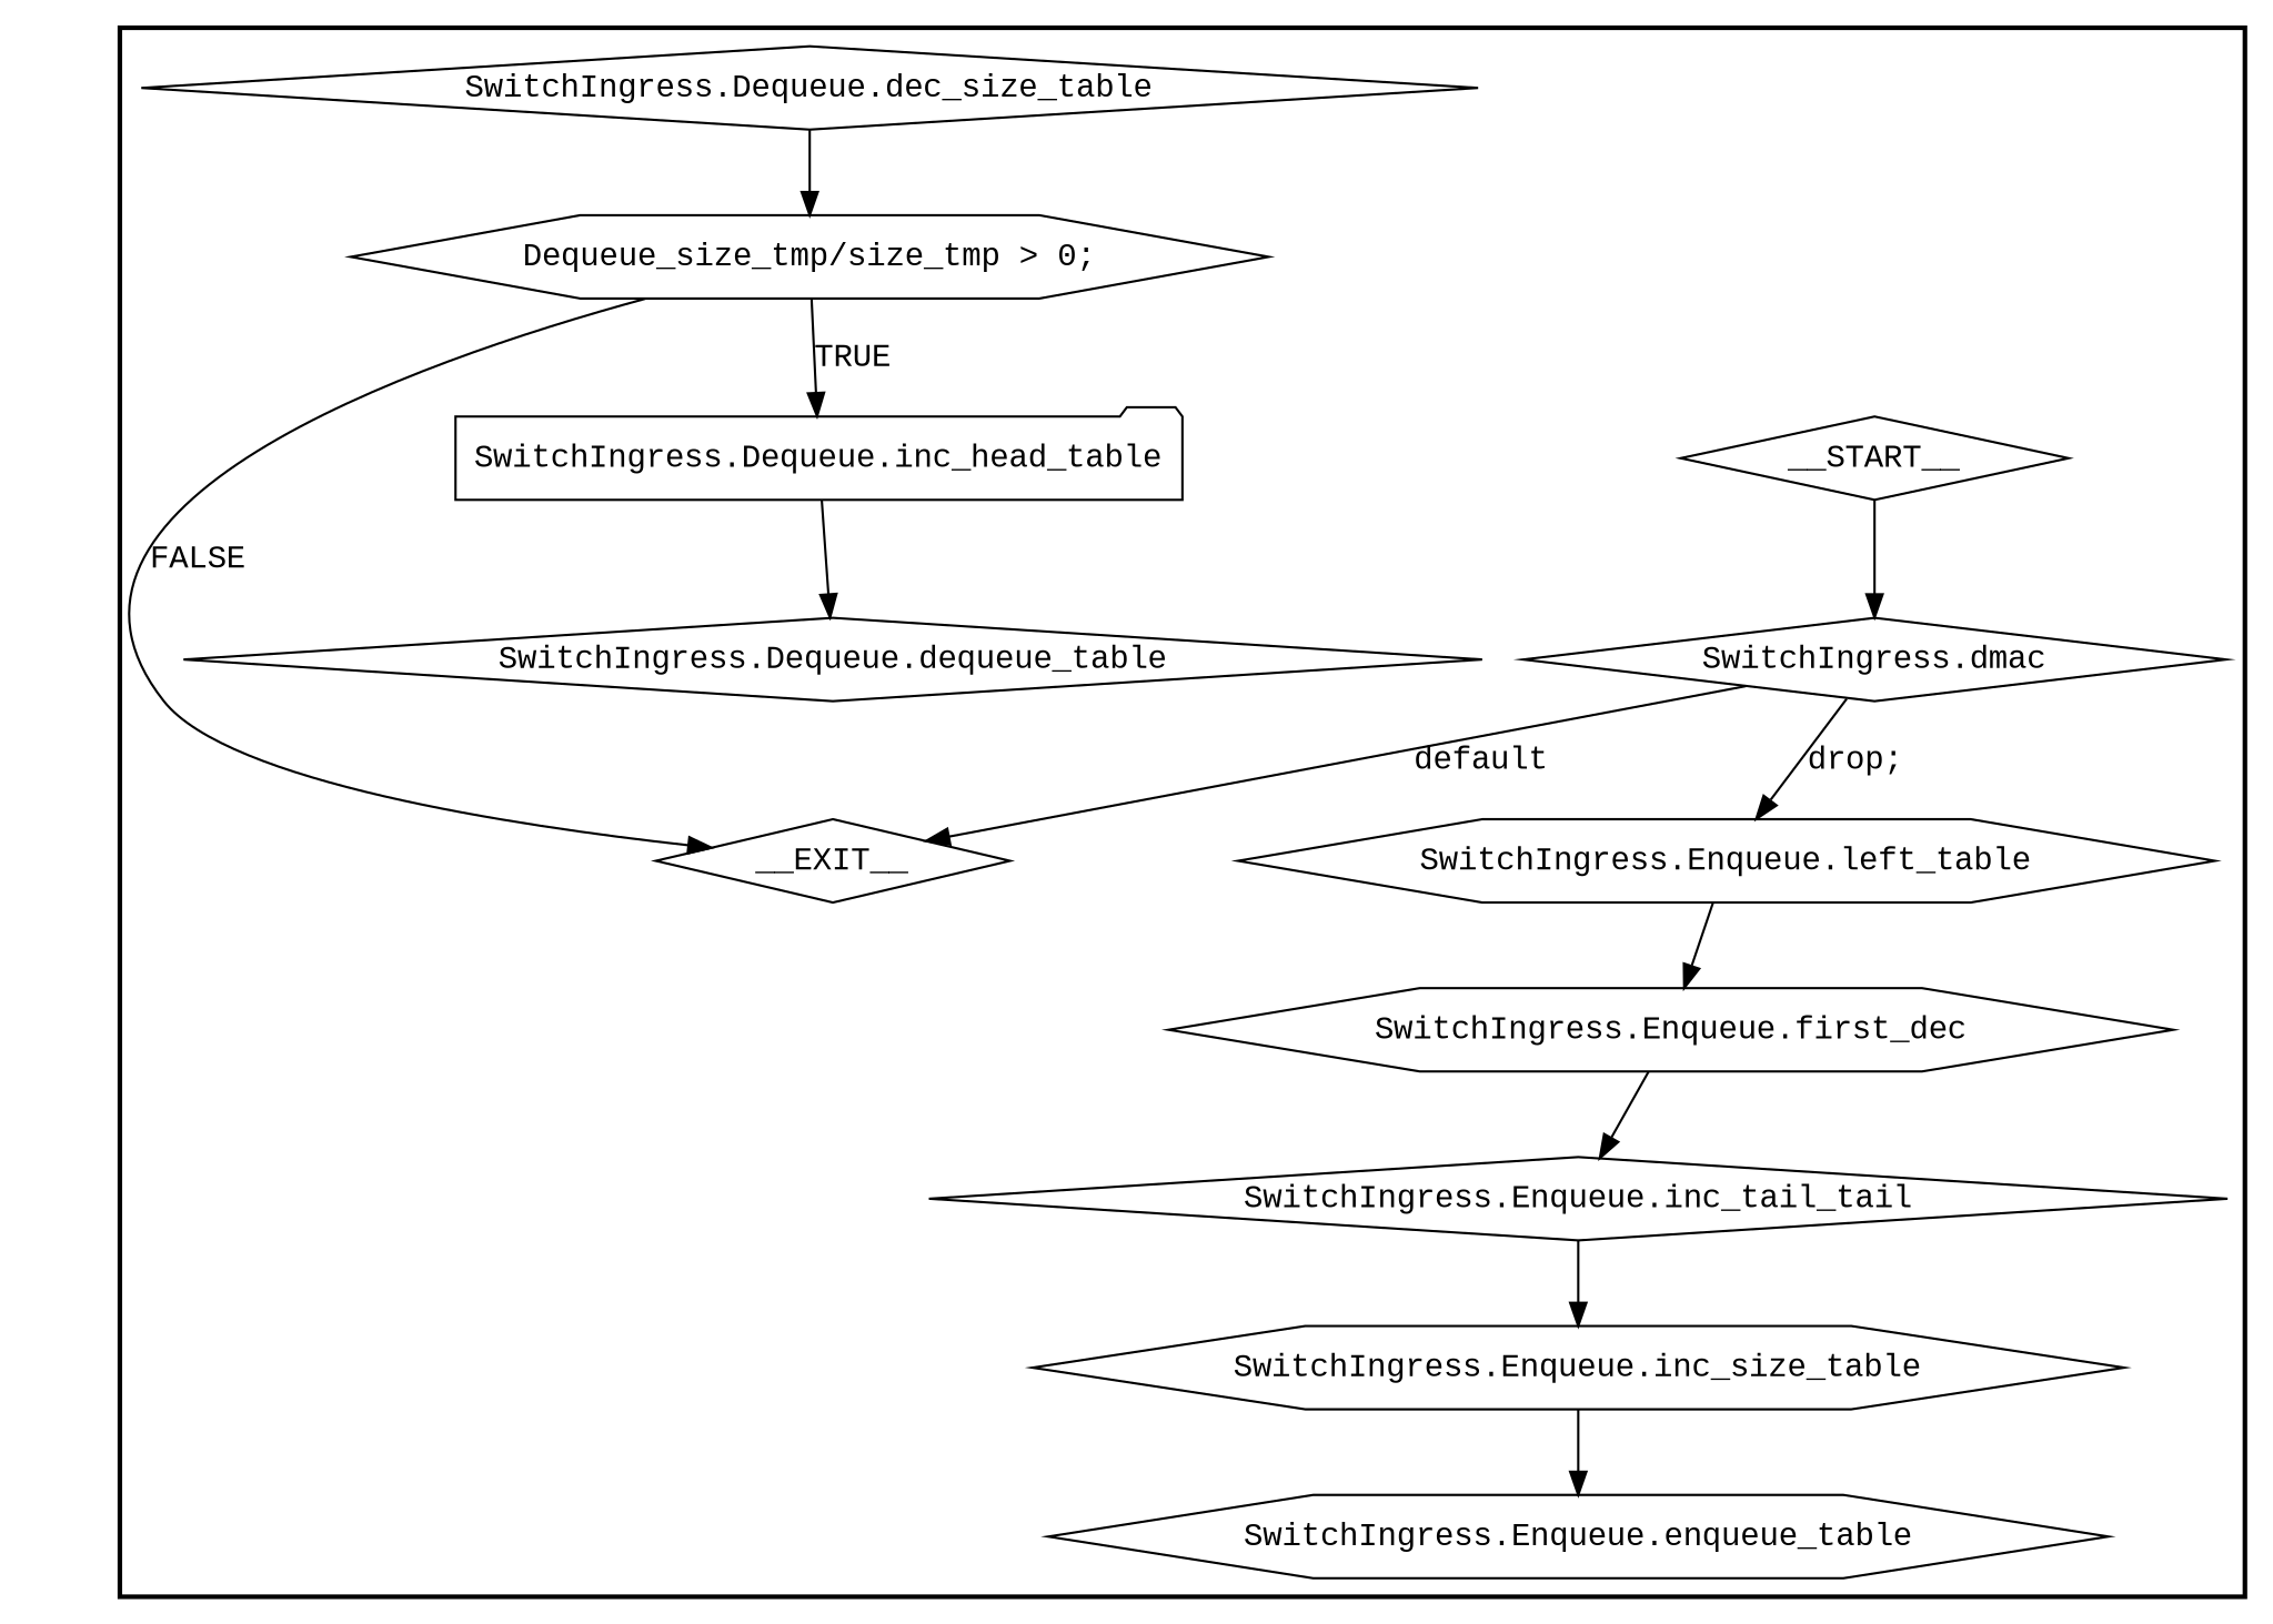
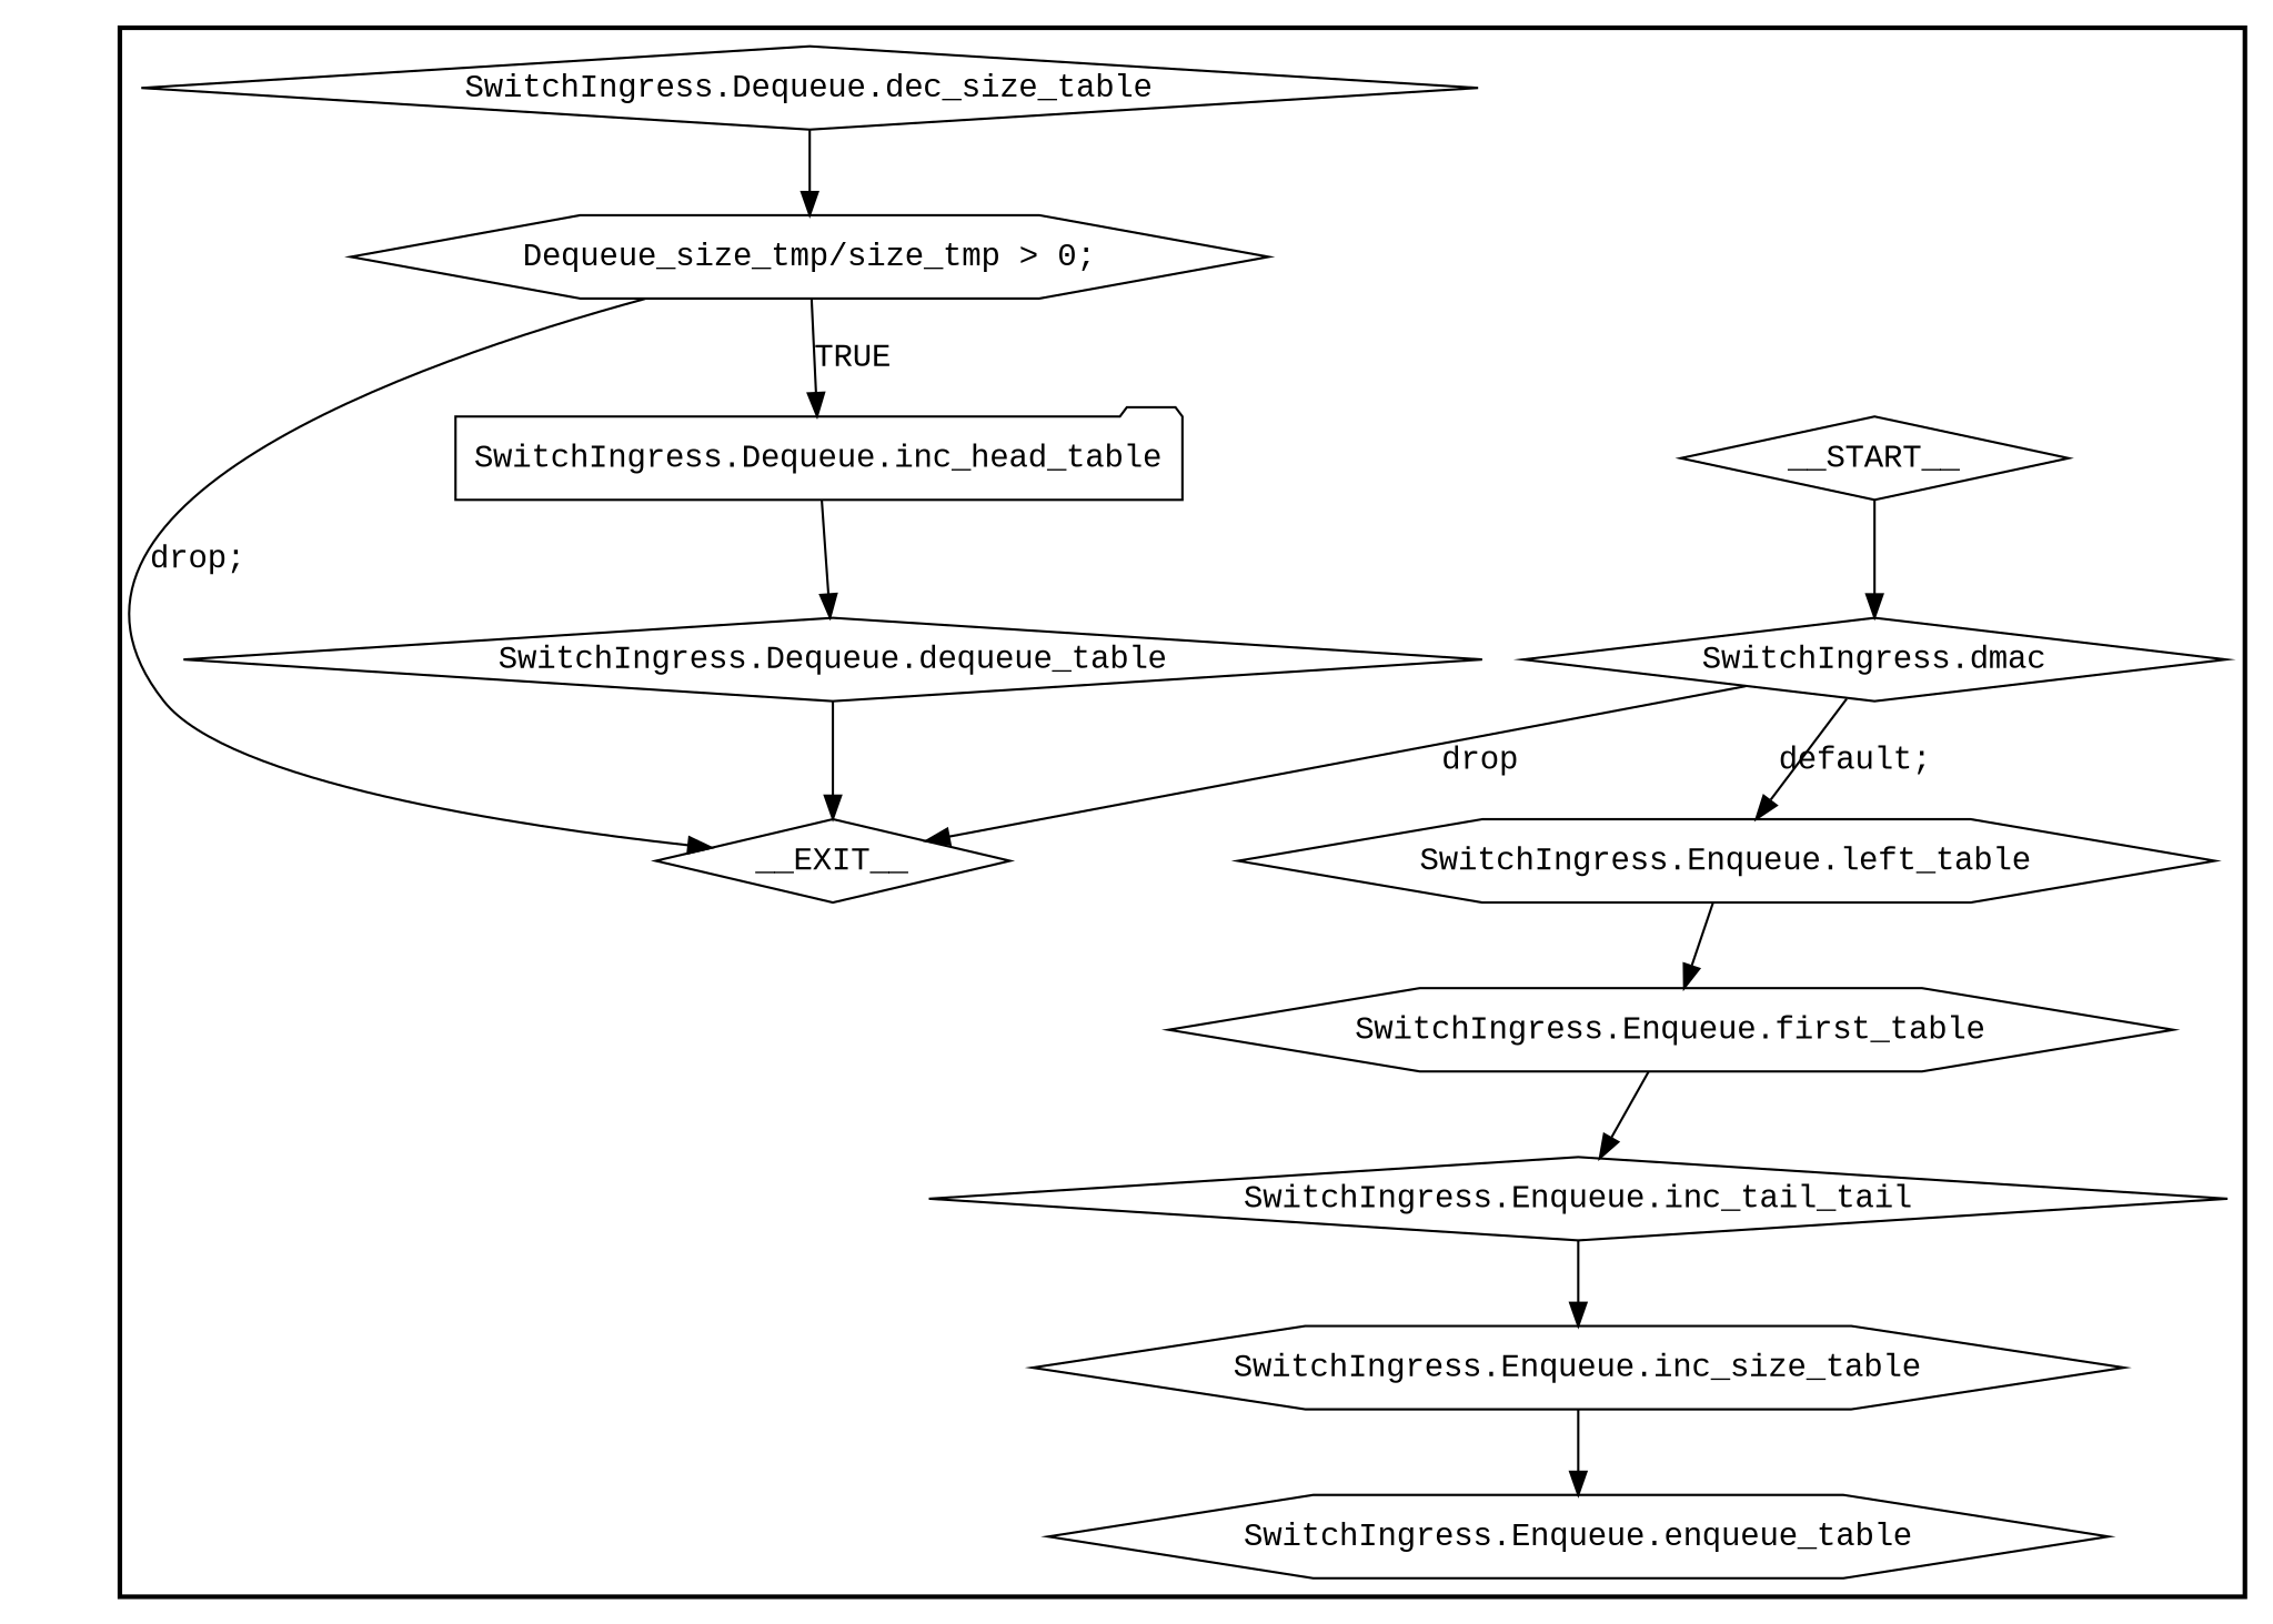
  digraph {
    fontname="Liberation Mono"
    node [fontname="Liberation Mono" shape=diamond style=solid]
    edge [fontname="Liberation Mono"]
    n1 [label=__START__]
    n2 [label="SwitchIngress.dmac"]
    n3 [label=__EXIT__]
    n4 [label="SwitchIngress.Enqueue.left_table" shape=hexagon]
-   n5 [label="SwitchIngress.Enqueue.first_dec" shape=hexagon]
+   n5 [label="SwitchIngress.Enqueue.first_table" shape=hexagon]
    n6 [label="SwitchIngress.Enqueue.inc_tail_tail"]
    n7 [label="SwitchIngress.Enqueue.inc_size_table" shape=hexagon]
    n8 [label="SwitchIngress.Enqueue.enqueue_table" shape=hexagon]
    n9 [label="SwitchIngress.Dequeue.dec_size_table"]
    n10 [label="Dequeue_size_tmp/size_tmp > 0;" shape=hexagon]
    n11 [label="SwitchIngress.Dequeue.inc_head_table" shape=folder]
    n12 [label="SwitchIngress.Dequeue.dequeue_table"]
    subgraph cluster_1 {
      labeljust=r
      style=bold
      n1
      n2
      n3
      n4
      n5
      n6
      n7
      n8
      n9
      n10
      n11
      n12
    }
    n1 -> n2
-   n2 -> n3 [label=default]
-   n2 -> n4 [label="drop;"]
+   n2 -> n3 [label=drop]
+   n2 -> n4 [label="default;"]
    n4 -> n5
    n5 -> n6
    n6 -> n7
    n7 -> n8
    n9 -> n10
-   n10 -> n3 [label=FALSE]
+   n10 -> n3 [label="drop;"]
    n10 -> n11 [label=TRUE]
    n11 -> n12
+   n12 -> n3
  }
